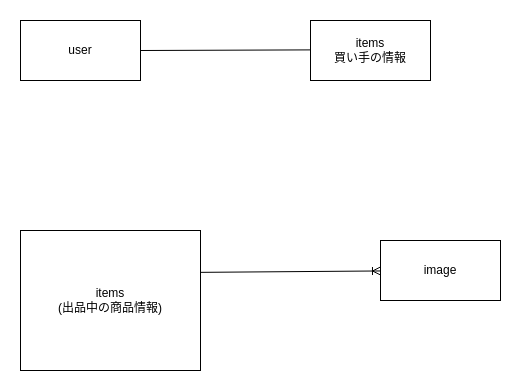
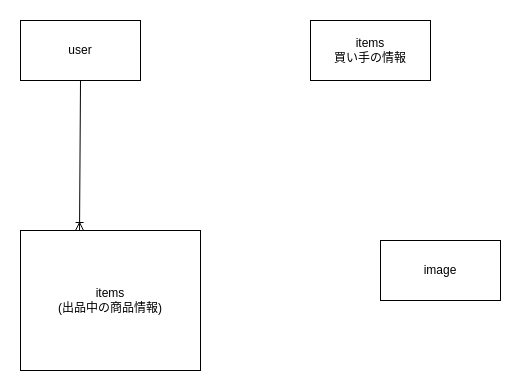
  <mxCell id="0" />
  <mxCell id="1" parent="0" />
- <mxCell id="3" style="edgeStyle=none;rounded=0;orthogonalLoop=1;jettySize=auto;html=1;exitX=1;exitY=0.5;exitDx=0;exitDy=0;entryX=-0.003;entryY=0.49;entryDx=0;entryDy=0;endArrow=none;endFill=0;entryPerimeter=0;" edge="1" parent="1" source="4" target="5"><mxGeometry relative="1" as="geometry" /></mxCell>
+ <mxCell id="2" style="edgeStyle=none;rounded=0;orthogonalLoop=1;jettySize=auto;html=1;exitX=0.5;exitY=1;exitDx=0;exitDy=0;endArrow=ERoneToMany;endFill=0;entryX=0.328;entryY=0;entryDx=0;entryDy=0;entryPerimeter=0;" edge="1" parent="1" source="4" target="7"><mxGeometry relative="1" as="geometry"><mxPoint x="80" y="220" as="targetPoint" /></mxGeometry></mxCell>
  <mxCell id="4" value="user" style="whiteSpace=wrap;html=1;" vertex="1" parent="1"><mxGeometry x="20" y="20" width="120" height="60" as="geometry" /></mxCell>
  <mxCell id="5" value="items&lt;br&gt;買い手の情報" style="whiteSpace=wrap;html=1;" vertex="1" parent="1"><mxGeometry x="310" y="20" width="120" height="60" as="geometry" /></mxCell>
- <mxCell id="6" style="edgeStyle=none;rounded=0;orthogonalLoop=1;jettySize=auto;html=1;exitX=0.992;exitY=0.299;exitDx=0;exitDy=0;endArrow=ERoneToMany;endFill=0;exitPerimeter=0;" edge="1" parent="1" source="7" target="8"><mxGeometry relative="1" as="geometry" /></mxCell>
  <mxCell id="7" value="items&lt;br&gt;(出品中の商品情報)" style="whiteSpace=wrap;html=1;" vertex="1" parent="1"><mxGeometry x="20" y="230" width="180" height="140" as="geometry" /></mxCell>
  <mxCell id="8" value="image&lt;br&gt;" style="whiteSpace=wrap;html=1;" vertex="1" parent="1"><mxGeometry x="380" y="240" width="120" height="60" as="geometry" /></mxCell>
